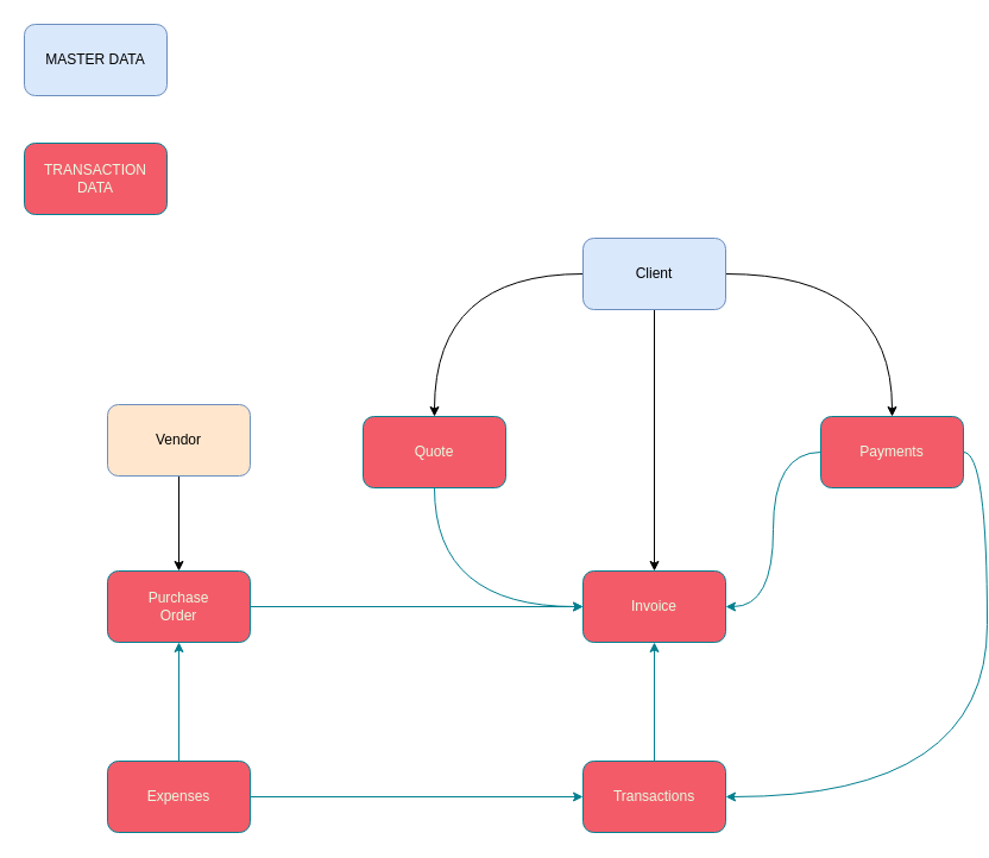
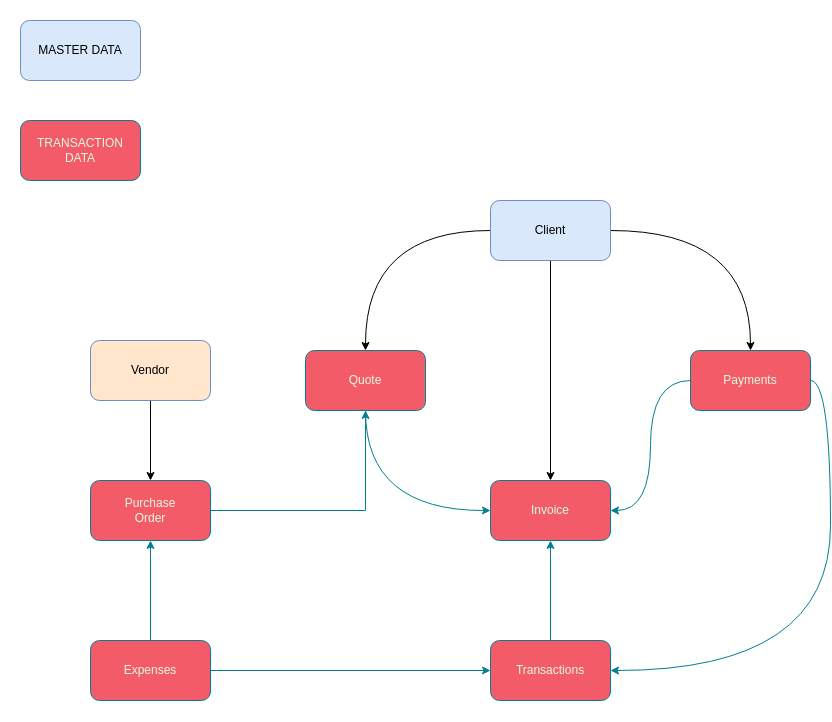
  <mxCell id="0" />
  <mxCell id="1" parent="0" />
- <mxCell id="2" style="edgeStyle=orthogonalEdgeStyle;rounded=0;orthogonalLoop=1;jettySize=auto;html=1;labelBackgroundColor=#114B5F;strokeColor=#028090;fontColor=#E4FDE1;" parent="1" source="3" target="4" edge="1"><mxGeometry relative="1" as="geometry" /></mxCell>
+ <mxCell id="2" style="edgeStyle=orthogonalEdgeStyle;rounded=0;orthogonalLoop=1;jettySize=auto;html=1;labelBackgroundColor=#114B5F;strokeColor=#028090;fontColor=#E4FDE1;" parent="1" source="3" target="6" edge="1"><mxGeometry relative="1" as="geometry" /></mxCell>
  <mxCell id="3" value="Purchase&lt;br&gt;Order" style="rounded=1;whiteSpace=wrap;html=1;fillColor=#F45B69;strokeColor=#028090;fontColor=#E4FDE1;" parent="1" vertex="1"><mxGeometry x="90" y="480" width="120" height="60" as="geometry" /></mxCell>
  <mxCell id="4" value="Invoice" style="rounded=1;whiteSpace=wrap;html=1;fillColor=#F45B69;strokeColor=#028090;fontColor=#E4FDE1;" parent="1" vertex="1"><mxGeometry x="490" y="480" width="120" height="60" as="geometry" /></mxCell>
  <mxCell id="5" style="edgeStyle=orthogonalEdgeStyle;curved=1;rounded=1;sketch=0;orthogonalLoop=1;jettySize=auto;html=1;entryX=0;entryY=0.5;entryDx=0;entryDy=0;fontColor=#E4FDE1;strokeColor=#028090;fillColor=#F45B69;exitX=0.5;exitY=1;exitDx=0;exitDy=0;" parent="1" source="6" target="4" edge="1"><mxGeometry relative="1" as="geometry" /></mxCell>
  <mxCell id="6" value="Quote" style="rounded=1;whiteSpace=wrap;html=1;fillColor=#F45B69;strokeColor=#028090;fontColor=#E4FDE1;" parent="1" vertex="1"><mxGeometry x="305" y="350" width="120" height="60" as="geometry" /></mxCell>
  <mxCell id="7" style="edgeStyle=orthogonalEdgeStyle;rounded=0;orthogonalLoop=1;jettySize=auto;html=1;entryX=1;entryY=0.5;entryDx=0;entryDy=0;labelBackgroundColor=#114B5F;strokeColor=#028090;fontColor=#E4FDE1;curved=1;" parent="1" source="9" target="4" edge="1"><mxGeometry relative="1" as="geometry" /></mxCell>
  <mxCell id="8" style="edgeStyle=orthogonalEdgeStyle;curved=1;rounded=1;sketch=0;orthogonalLoop=1;jettySize=auto;html=1;exitX=1;exitY=0.5;exitDx=0;exitDy=0;entryX=1;entryY=0.5;entryDx=0;entryDy=0;fontColor=#E4FDE1;strokeColor=#028090;fillColor=#F45B69;" parent="1" source="9" target="11" edge="1"><mxGeometry relative="1" as="geometry" /></mxCell>
  <mxCell id="9" value="Payments" style="rounded=1;whiteSpace=wrap;html=1;fillColor=#F45B69;strokeColor=#028090;fontColor=#E4FDE1;" parent="1" vertex="1"><mxGeometry x="690" y="350" width="120" height="60" as="geometry" /></mxCell>
  <mxCell id="10" style="edgeStyle=orthogonalEdgeStyle;rounded=0;orthogonalLoop=1;jettySize=auto;html=1;entryX=0.5;entryY=1;entryDx=0;entryDy=0;labelBackgroundColor=#114B5F;strokeColor=#028090;fontColor=#E4FDE1;" parent="1" source="11" target="4" edge="1"><mxGeometry relative="1" as="geometry" /></mxCell>
  <mxCell id="11" value="Transactions" style="rounded=1;whiteSpace=wrap;html=1;fillColor=#F45B69;strokeColor=#028090;fontColor=#E4FDE1;" parent="1" vertex="1"><mxGeometry x="490" y="640" width="120" height="60" as="geometry" /></mxCell>
  <mxCell id="12" style="edgeStyle=orthogonalEdgeStyle;rounded=0;orthogonalLoop=1;jettySize=auto;html=1;entryX=0.5;entryY=1;entryDx=0;entryDy=0;labelBackgroundColor=#114B5F;strokeColor=#028090;fontColor=#E4FDE1;" parent="1" source="14" target="3" edge="1"><mxGeometry relative="1" as="geometry" /></mxCell>
  <mxCell id="13" style="edgeStyle=orthogonalEdgeStyle;curved=0;rounded=1;sketch=0;orthogonalLoop=1;jettySize=auto;html=1;entryX=0;entryY=0.5;entryDx=0;entryDy=0;fontColor=#E4FDE1;strokeColor=#028090;fillColor=#F45B69;" parent="1" source="14" target="11" edge="1"><mxGeometry relative="1" as="geometry" /></mxCell>
  <mxCell id="14" value="Expenses" style="rounded=1;whiteSpace=wrap;html=1;fillColor=#F45B69;strokeColor=#028090;fontColor=#E4FDE1;" parent="1" vertex="1"><mxGeometry x="90" y="640" width="120" height="60" as="geometry" /></mxCell>
  <mxCell id="15" style="edgeStyle=orthogonalEdgeStyle;rounded=0;orthogonalLoop=1;jettySize=auto;html=1;" parent="1" source="16" target="3" edge="1"><mxGeometry relative="1" as="geometry" /></mxCell>
  <mxCell id="16" value="Vendor" style="rounded=1;whiteSpace=wrap;html=1;fillColor=#ffe6cc;strokeColor=#6c8ebf;" parent="1" vertex="1"><mxGeometry x="90" y="340" width="120" height="60" as="geometry" /></mxCell>
  <mxCell id="17" style="edgeStyle=orthogonalEdgeStyle;rounded=0;orthogonalLoop=1;jettySize=auto;html=1;entryX=0.5;entryY=0;entryDx=0;entryDy=0;curved=1;" parent="1" source="20" target="6" edge="1"><mxGeometry relative="1" as="geometry" /></mxCell>
  <mxCell id="18" style="edgeStyle=orthogonalEdgeStyle;rounded=0;orthogonalLoop=1;jettySize=auto;html=1;" parent="1" source="20" target="4" edge="1"><mxGeometry relative="1" as="geometry" /></mxCell>
  <mxCell id="19" style="edgeStyle=orthogonalEdgeStyle;rounded=0;orthogonalLoop=1;jettySize=auto;html=1;entryX=0.5;entryY=0;entryDx=0;entryDy=0;curved=1;" parent="1" source="20" target="9" edge="1"><mxGeometry relative="1" as="geometry" /></mxCell>
  <mxCell id="20" value="Client" style="rounded=1;whiteSpace=wrap;html=1;fillColor=#dae8fc;strokeColor=#6c8ebf;" parent="1" vertex="1"><mxGeometry x="490" y="200" width="120" height="60" as="geometry" /></mxCell>
  <mxCell id="21" value="MASTER DATA" style="rounded=1;whiteSpace=wrap;html=1;fillColor=#dae8fc;strokeColor=#6c8ebf;" parent="1" vertex="1"><mxGeometry x="20" y="20" width="120" height="60" as="geometry" /></mxCell>
  <mxCell id="22" value="TRANSACTION DATA" style="rounded=1;whiteSpace=wrap;html=1;fillColor=#F45B69;strokeColor=#028090;fontColor=#E4FDE1;" parent="1" vertex="1"><mxGeometry x="20" y="120" width="120" height="60" as="geometry" /></mxCell>
